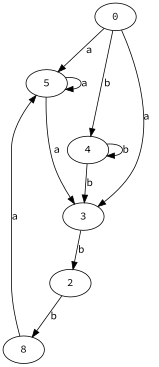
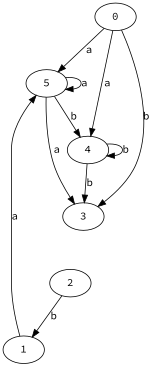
  digraph {
    fontname="Source Code Pro"
    node [fontname="Source Code Pro"]
    edge [fontname="Source Code Pro"]
    0
    5
    4
    3
    2
-   1 [label=8]
+   1
    0 -> 5 [label=a]
-   0 -> 4 [label=b]
-   0 -> 3 [label=a]
+   0 -> 4 [label=a]
+   0 -> 3 [label=b]
    5 -> 5 [label=a]
+   5 -> 4 [label=b]
    5 -> 3 [label=a]
    4 -> 4 [label=b]
    4 -> 3 [label=b]
-   3 -> 2 [label=b]
    2 -> 1 [label=b]
    1 -> 5 [label=a]
  }
